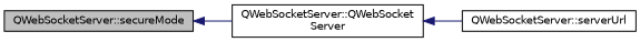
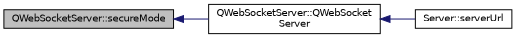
  digraph {
    rankdir=LR
    node [color=black fillcolor=white fontname=Helvetica fontsize=10 shape=record style=filled]
    edge [color=midnightblue dir=back fontname=Helvetica fontsize=10 labelfontname=Helvetica labelfontsize=10 style=solid]
    n1 [fillcolor=grey75 fontcolor=black height=0.2 label="QWebSocketServer::secureMode" width=0.4]
    n2 [height=0.2 label="QWebSocketServer::QWebSocket\lServer" width=0.4]
-   n3 [height=0.2 label="QWebSocketServer::serverUrl" width=0.4]
+   n3 [height=0.2 label="Server::serverUrl" width=0.4]
    n1 -> n2
    n2 -> n3
  }
